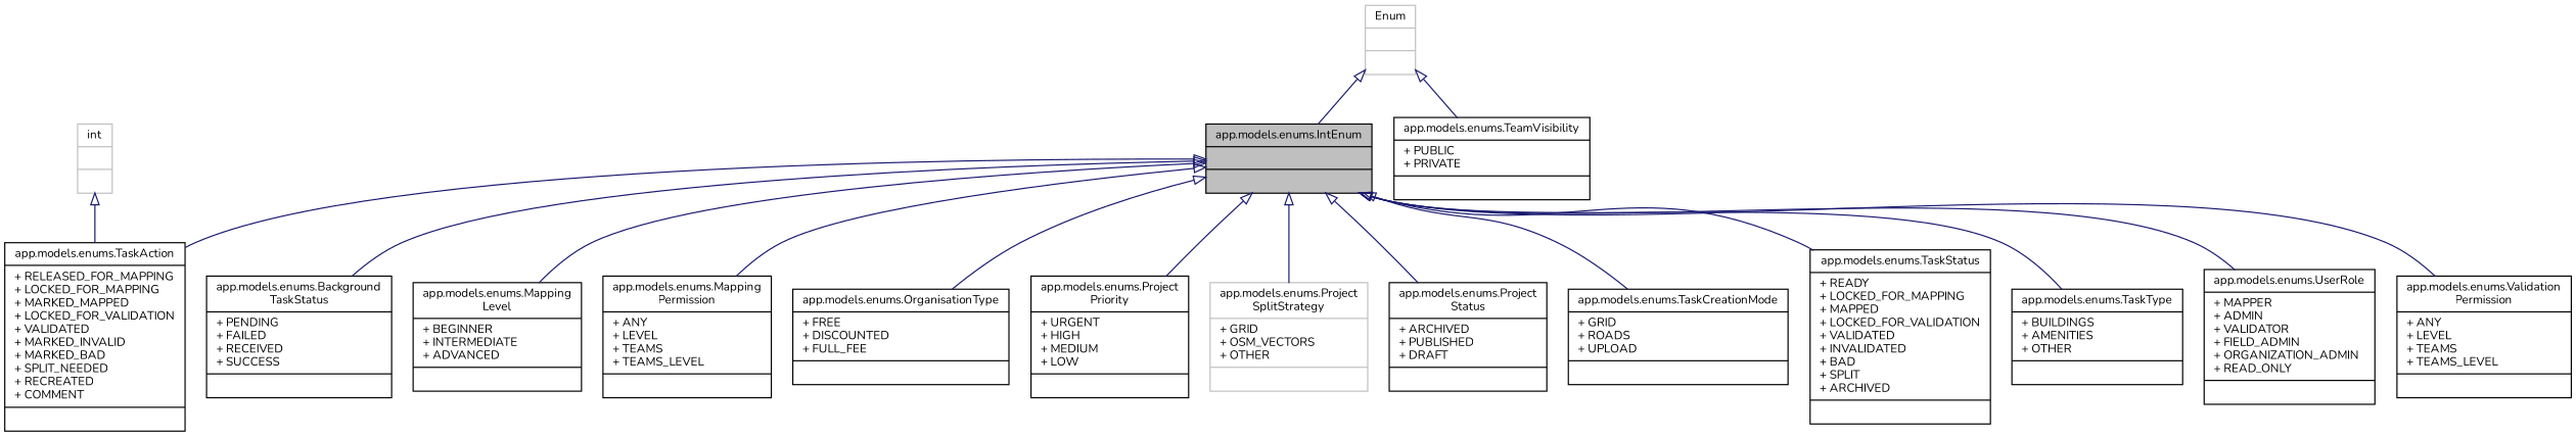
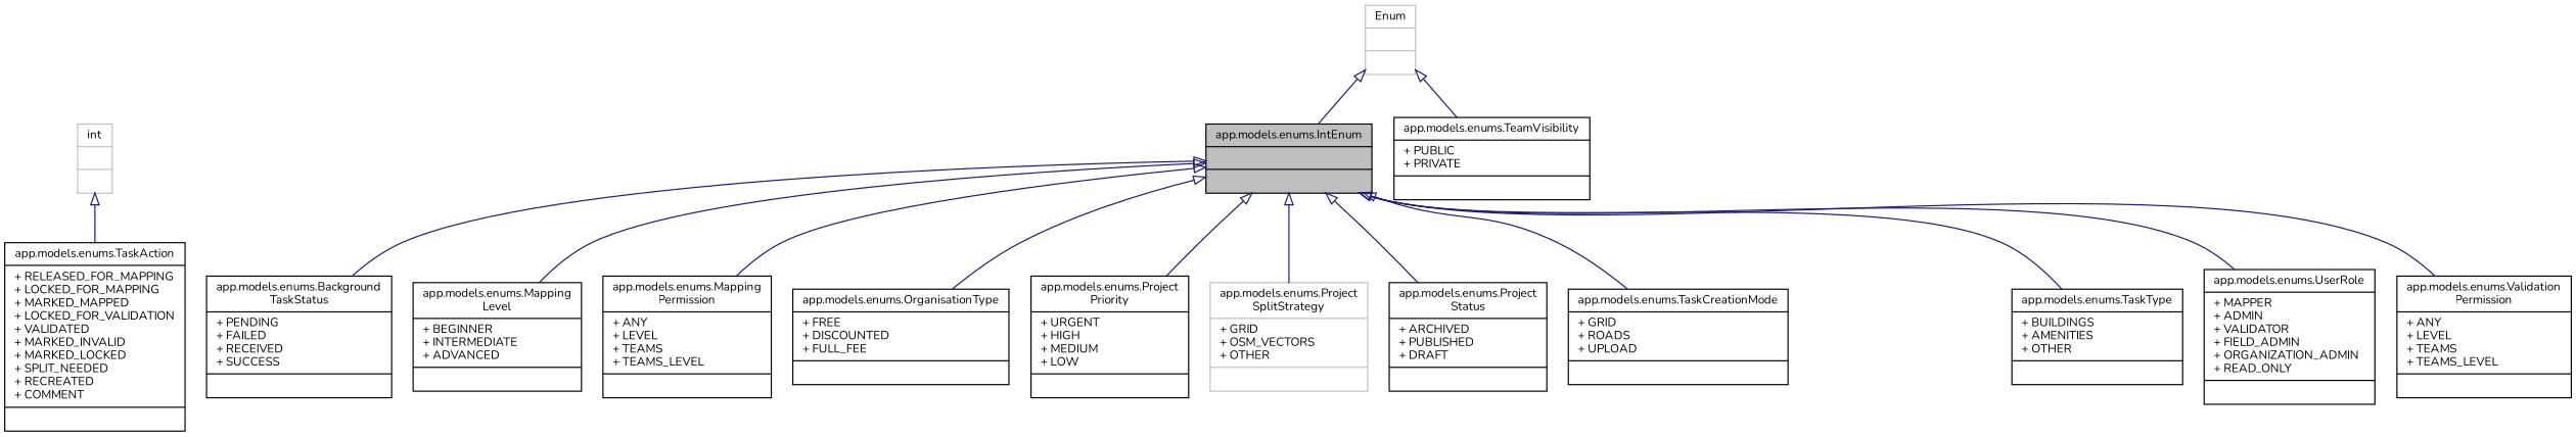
  digraph {
    fontname=Nunito
    node [color=black fillcolor=white fontname=Nunito fontsize=10 shape=record style=filled]
    edge [arrowtail=onormal color=midnightblue dir=back fontname=Nunito fontsize=10 labelfontname=Helvetica labelfontsize=10 style=solid]
    n1 [fillcolor=grey75 fontcolor=black height=0.2 label="{app.models.enums.IntEnum\n||}" width=0.4]
    n2 [height=0.2 label="{app.models.enums.Background\lTaskStatus\n|+ PENDING\l+ FAILED\l+ RECEIVED\l+ SUCCESS\l|}" width=0.4]
    n3 [height=0.2 label="{app.models.enums.Mapping\lLevel\n|+ BEGINNER\l+ INTERMEDIATE\l+ ADVANCED\l|}" width=0.4]
    n4 [height=0.2 label="{app.models.enums.Mapping\lPermission\n|+ ANY\l+ LEVEL\l+ TEAMS\l+ TEAMS_LEVEL\l|}" width=0.4]
    n5 [height=0.2 label="{app.models.enums.OrganisationType\n|+ FREE\l+ DISCOUNTED\l+ FULL_FEE\l|}" width=0.4]
    n6 [height=0.2 label="{app.models.enums.Project\lPriority\n|+ URGENT\l+ HIGH\l+ MEDIUM\l+ LOW\l|}" width=0.4]
    n7 [color=grey75 height=0.2 label="{app.models.enums.Project\lSplitStrategy\n|+ GRID\l+ OSM_VECTORS\l+ OTHER\l|}" width=0.4]
    n8 [height=0.2 label="{app.models.enums.Project\lStatus\n|+ ARCHIVED\l+ PUBLISHED\l+ DRAFT\l|}" width=0.4]
-   n9 [height=0.2 label="{app.models.enums.TaskAction\n|+ RELEASED_FOR_MAPPING\l+ LOCKED_FOR_MAPPING\l+ MARKED_MAPPED\l+ LOCKED_FOR_VALIDATION\l+ VALIDATED\l+ MARKED_INVALID\l+ MARKED_BAD\l+ SPLIT_NEEDED\l+ RECREATED\l+ COMMENT\l|}" width=0.4]
+   n9 [height=0.2 label="{app.models.enums.TaskAction\n|+ RELEASED_FOR_MAPPING\l+ LOCKED_FOR_MAPPING\l+ MARKED_MAPPED\l+ LOCKED_FOR_VALIDATION\l+ VALIDATED\l+ MARKED_INVALID\l+ MARKED_LOCKED\l+ SPLIT_NEEDED\l+ RECREATED\l+ COMMENT\l|}" width=0.4]
    n10 [height=0.2 label="{app.models.enums.TaskCreationMode\n|+ GRID\l+ ROADS\l+ UPLOAD\l|}" width=0.4]
-   n11 [height=0.2 label="{app.models.enums.TaskStatus\n|+ READY\l+ LOCKED_FOR_MAPPING\l+ MAPPED\l+ LOCKED_FOR_VALIDATION\l+ VALIDATED\l+ INVALIDATED\l+ BAD\l+ SPLIT\l+ ARCHIVED\l|}" width=0.4]
    n12 [height=0.2 label="{app.models.enums.TaskType\n|+ BUILDINGS\l+ AMENITIES\l+ OTHER\l|}" width=0.4]
    n13 [height=0.2 label="{app.models.enums.UserRole\n|+ MAPPER\l+ ADMIN\l+ VALIDATOR\l+ FIELD_ADMIN\l+ ORGANIZATION_ADMIN\l+ READ_ONLY\l|}" width=0.4]
    n14 [height=0.2 label="{app.models.enums.Validation\lPermission\n|+ ANY\l+ LEVEL\l+ TEAMS\l+ TEAMS_LEVEL\l|}" width=0.4]
    n15 [height=0.2 label="{app.models.enums.TeamVisibility\n|+ PUBLIC\l+ PRIVATE\l|}" width=0.4]
    n16 [color=grey75 height=0.2 label="{int\n||}" width=0.4]
    n17 [color=grey75 height=0.2 label="{Enum\n||}" width=0.4]
    n1 -> n2
    n1 -> n3
    n1 -> n4
    n1 -> n5
    n1 -> n6
    n1 -> n7
    n1 -> n8
-   n1 -> n9
    n1 -> n10
-   n1 -> n11
    n1 -> n12
    n1 -> n13
    n1 -> n14
    n16 -> n9
    n17 -> n1
    n17 -> n15
  }
